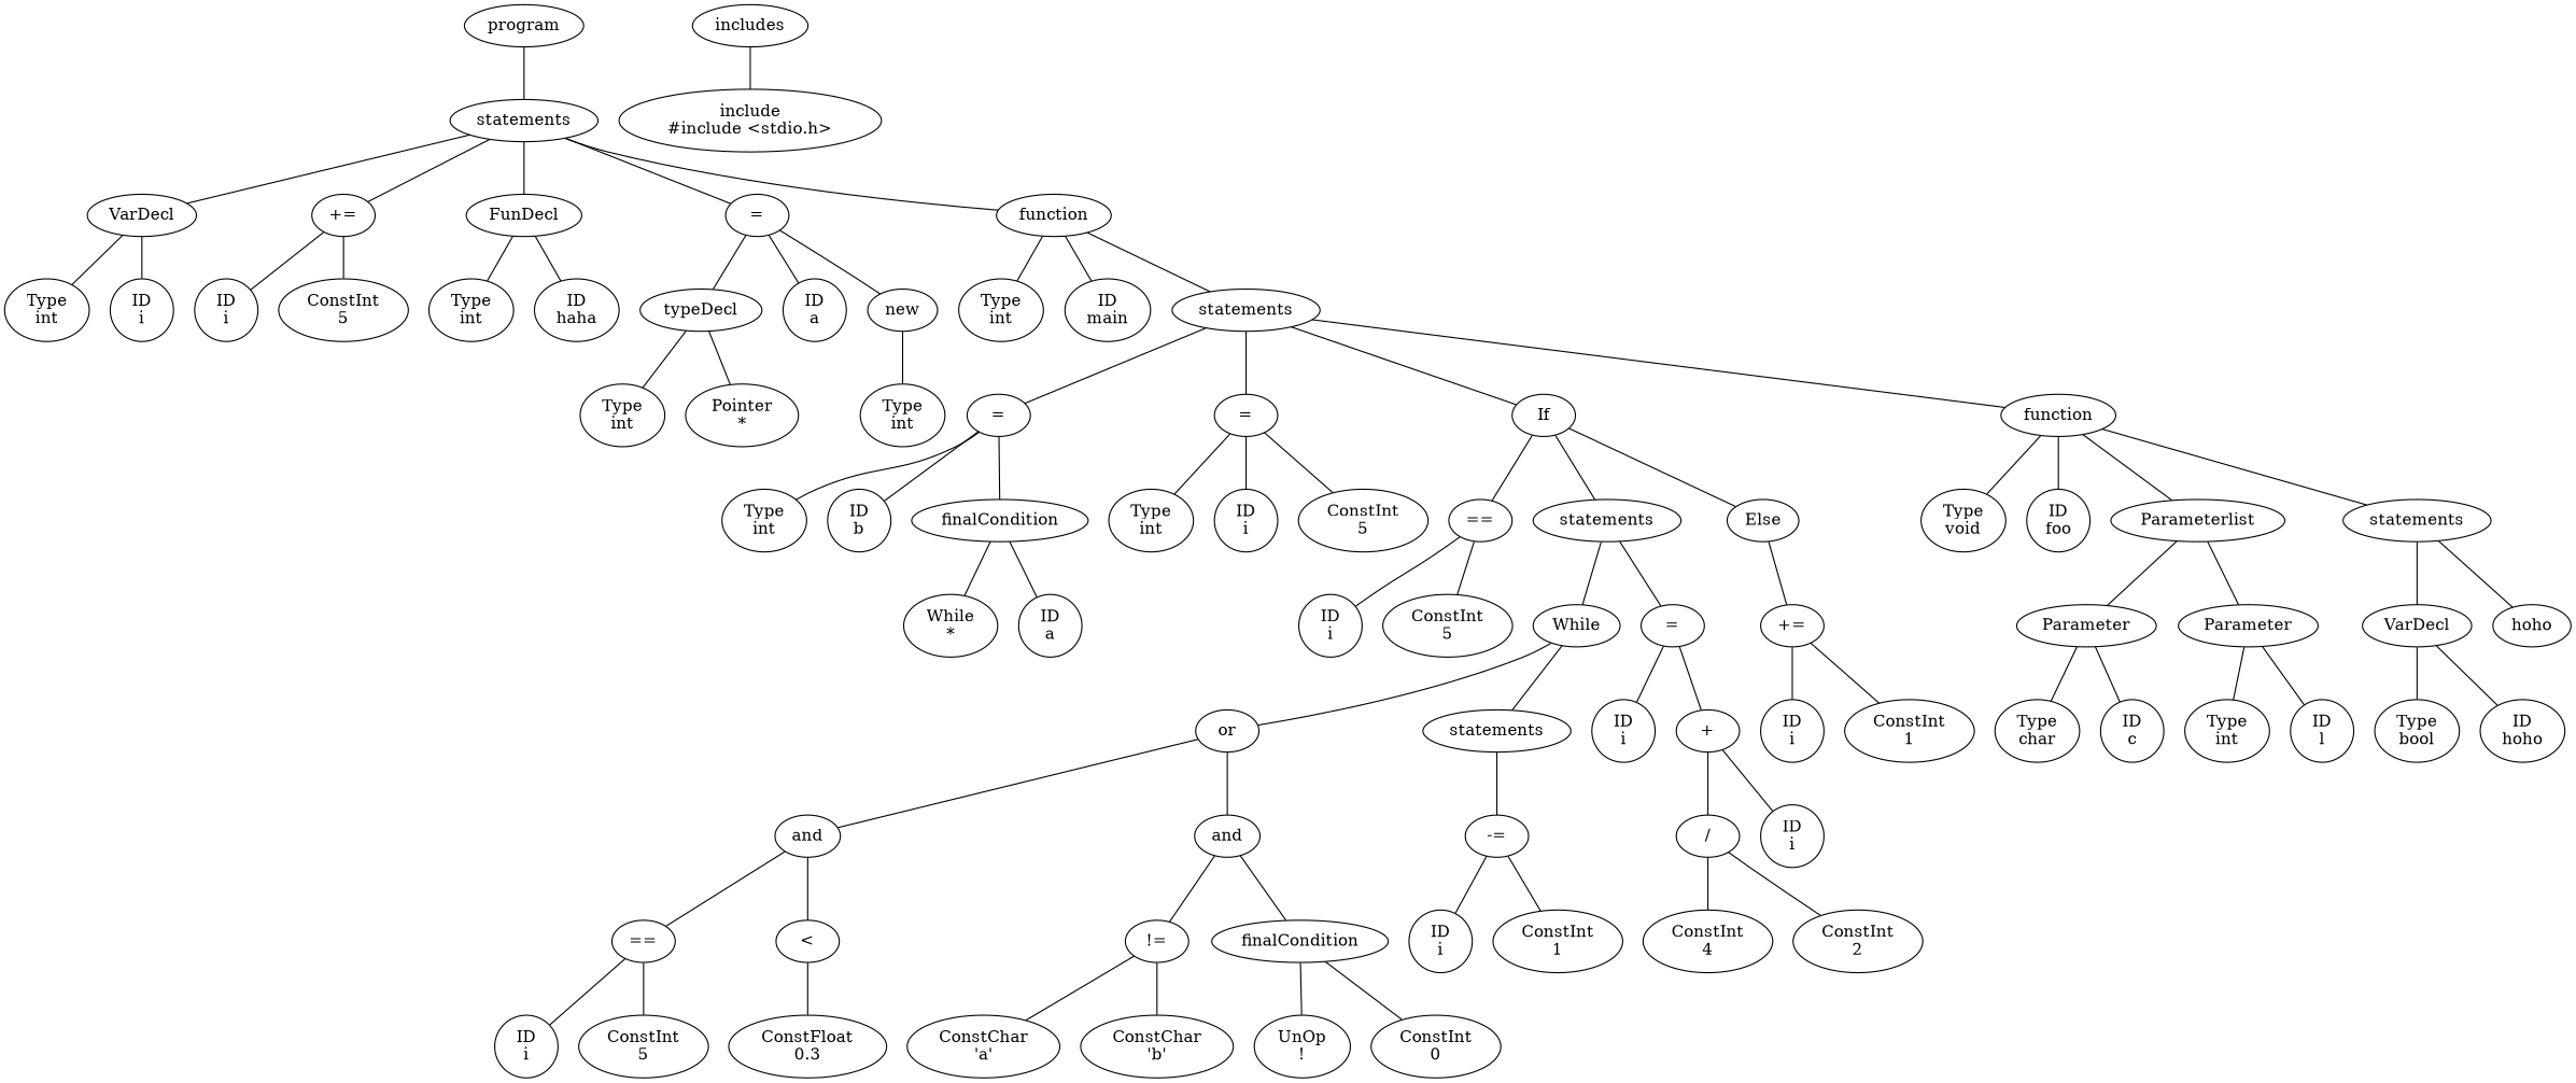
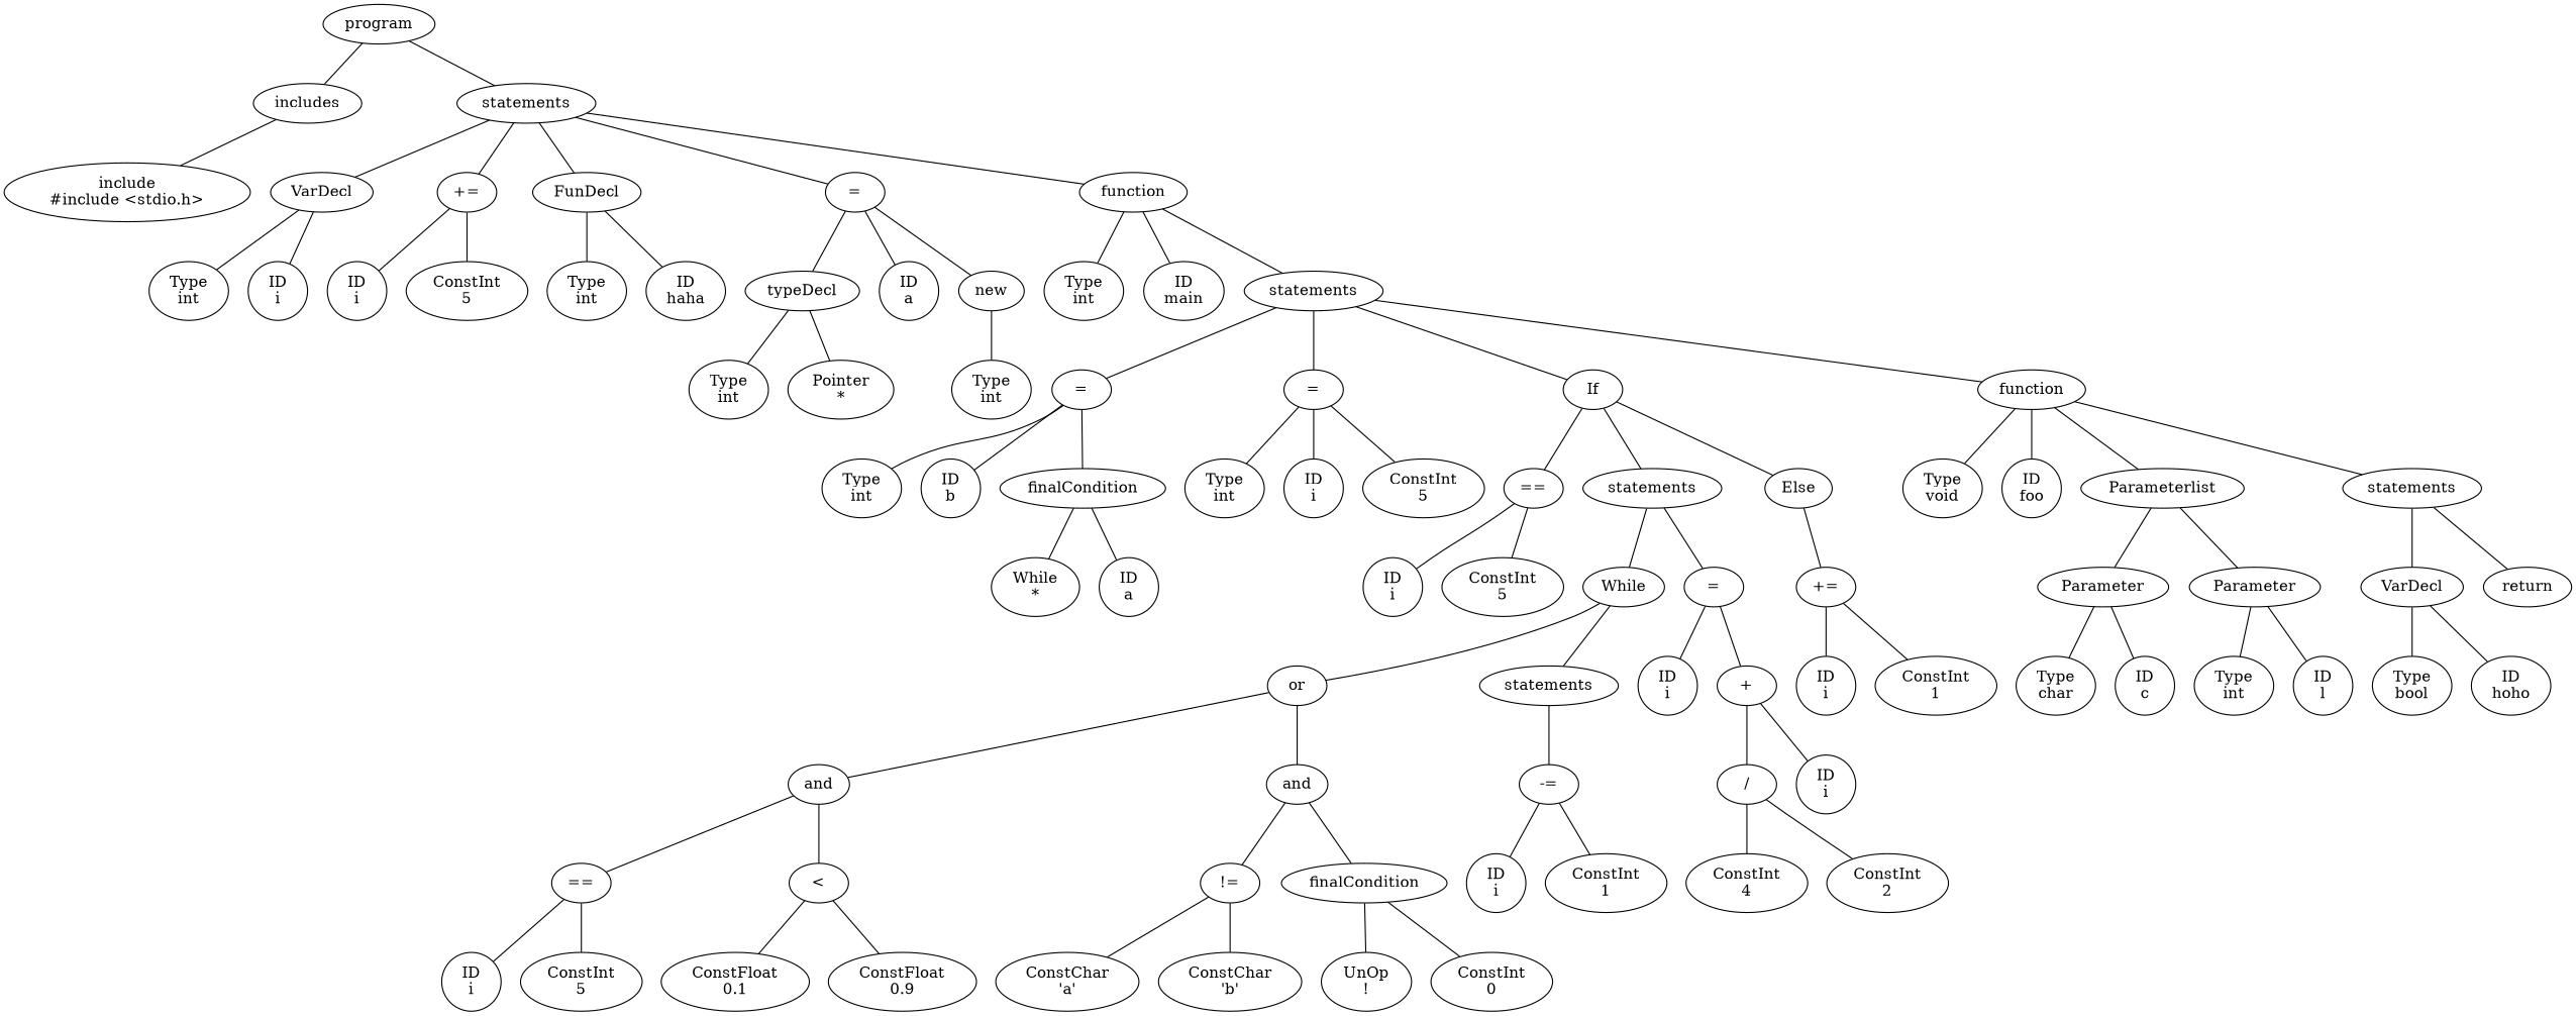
  graph {
    n1 [label=program]
    n2 [label=includes]
    n3 [label=statements]
    n4 [label="include\n#include <stdio.h>"]
    n5 [label=VarDecl]
    n6 [label="+="]
    n7 [label=FunDecl]
    n8 [label="="]
    n9 [label=function]
    n10 [label="Type\nint"]
    n11 [label="ID\ni"]
    n12 [label="ID\ni"]
    n13 [label="ConstInt\n5"]
    n14 [label="Type\nint"]
    n15 [label="ID\nhaha"]
    n16 [label=typeDecl]
    n17 [label="ID\na"]
    n18 [label=new]
    n19 [label="Type\nint"]
    n20 [label="ID\nmain"]
    n21 [label=statements]
    n22 [label="Type\nint"]
    n23 [label="Pointer\n*"]
    n24 [label="Type\nint"]
    n25 [label="="]
    n26 [label="="]
    n27 [label=If]
    n28 [label=function]
    n29 [label="Type\nint"]
    n30 [label="ID\nb"]
    n31 [label=finalCondition]
    n32 [label="Type\nint"]
    n33 [label="ID\ni"]
    n34 [label="ConstInt\n5"]
    n35 [label="=="]
    n36 [label=statements]
    n37 [label=Else]
    n38 [label="Type\nvoid"]
    n39 [label="ID\nfoo"]
    n40 [label=Parameterlist]
    n41 [label=statements]
    n42 [label="While\n*"]
    n43 [label="ID\na"]
    n44 [label="ID\ni"]
    n45 [label="ConstInt\n5"]
    n46 [label=While]
    n47 [label="="]
    n48 [label="+="]
    n49 [label=or]
    n50 [label=statements]
    n51 [label="ID\ni"]
    n52 [label="+"]
    n53 [label=and]
    n54 [label=and]
    n55 [label="-="]
    n56 [label="=="]
    n57 [label="<"]
    n58 [label="!="]
    n59 [label=finalCondition]
    n60 [label="ID\ni"]
    n61 [label="ConstInt\n5"]
-   n63 [label="ConstFloat\n0.3"]
+   n62 [label="ConstFloat\n0.1"]
+   n63 [label="ConstFloat\n0.9"]
    n64 [label="ConstChar\n'a'"]
    n65 [label="ConstChar\n'b'"]
    n66 [label="UnOp\n!"]
    n67 [label="ConstInt\n0"]
    n68 [label="ID\ni"]
    n69 [label="ConstInt\n1"]
    n70 [label="/"]
    n71 [label="ID\ni"]
    n72 [label="ConstInt\n4"]
    n73 [label="ConstInt\n2"]
    n74 [label="ID\ni"]
    n75 [label="ConstInt\n1"]
    n76 [label=Parameter]
    n77 [label=Parameter]
    n78 [label=VarDecl]
-   n79 [label=hoho]
+   n79 [label=return]
    n80 [label="Type\nchar"]
    n81 [label="ID\nc"]
    n82 [label="Type\nint"]
    n83 [label="ID\nl"]
    n84 [label="Type\nbool"]
    n85 [label="ID\nhoho"]
+   n1 -- n2
    n1 -- n3
    n2 -- n4
    n3 -- n5
    n3 -- n6
    n3 -- n7
    n3 -- n8
    n3 -- n9
    n5 -- n10
    n5 -- n11
    n6 -- n12
    n6 -- n13
    n7 -- n14
    n7 -- n15
    n8 -- n16
    n8 -- n17
    n8 -- n18
    n9 -- n19
    n9 -- n20
    n9 -- n21
    n16 -- n22
    n16 -- n23
    n18 -- n24
    n21 -- n25
    n21 -- n26
    n21 -- n27
    n21 -- n28
    n25 -- n29
    n25 -- n30
    n25 -- n31
    n26 -- n32
    n26 -- n33
    n26 -- n34
    n27 -- n35
    n27 -- n36
    n27 -- n37
    n28 -- n38
    n28 -- n39
    n28 -- n40
    n28 -- n41
    n31 -- n42
    n31 -- n43
    n35 -- n44
    n35 -- n45
    n36 -- n46
    n36 -- n47
    n37 -- n48
    n40 -- n76
    n40 -- n77
    n41 -- n78
    n41 -- n79
    n46 -- n49
    n46 -- n50
    n47 -- n51
    n47 -- n52
    n48 -- n74
    n48 -- n75
    n49 -- n53
    n49 -- n54
    n50 -- n55
    n52 -- n70
    n52 -- n71
    n53 -- n56
    n53 -- n57
    n54 -- n58
    n54 -- n59
    n55 -- n68
    n55 -- n69
    n56 -- n60
    n56 -- n61
+   n57 -- n62
    n57 -- n63
    n58 -- n64
    n58 -- n65
    n59 -- n66
    n59 -- n67
    n70 -- n72
    n70 -- n73
    n76 -- n80
    n76 -- n81
    n77 -- n82
    n77 -- n83
    n78 -- n84
    n78 -- n85
  }
